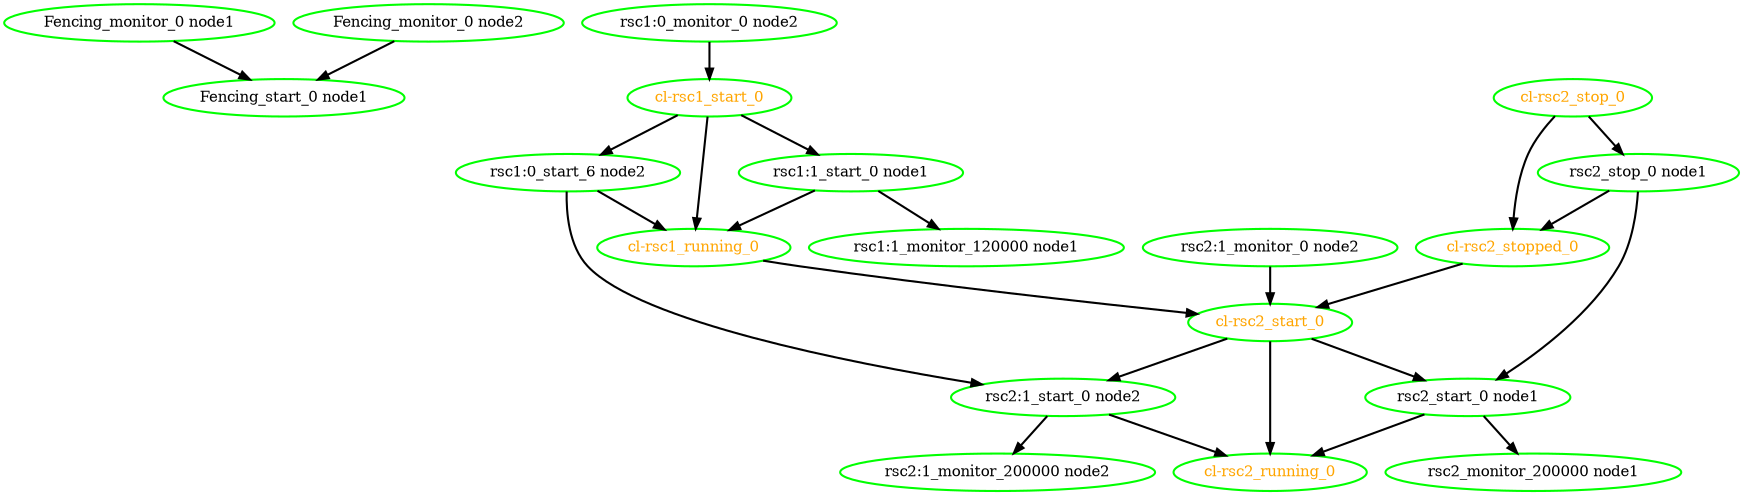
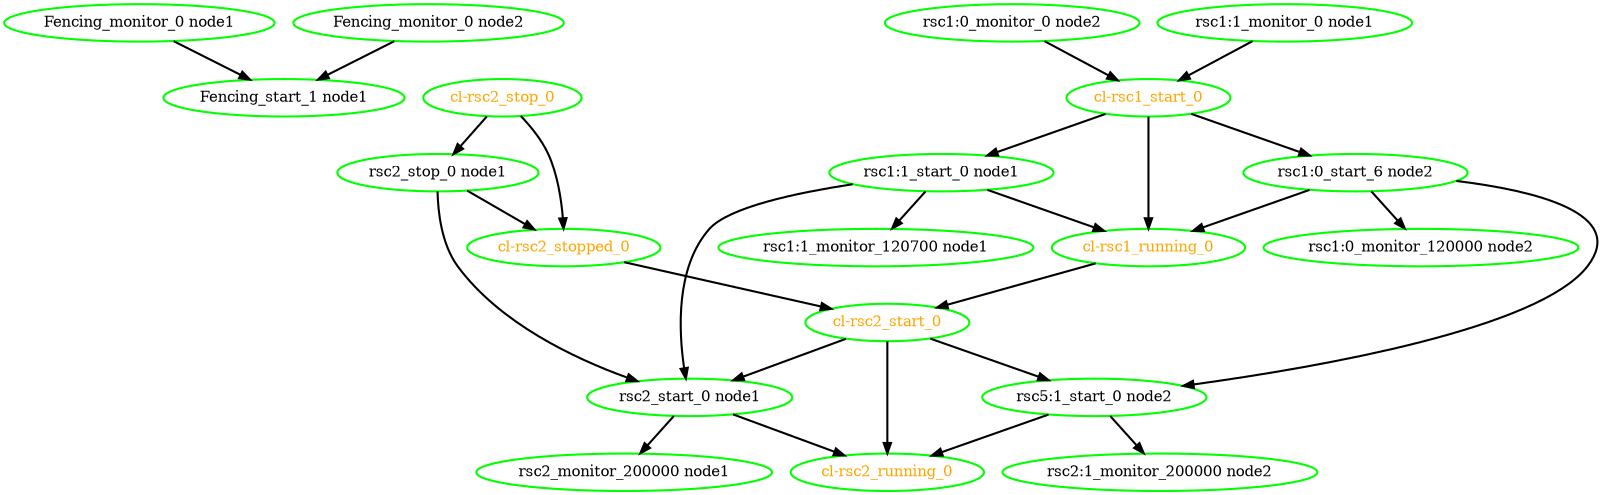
  digraph {
    node [color=green fontcolor=black style=bold]
    edge [style=bold]
    "Fencing_monitor_0 node1"
-   "Fencing_start_0 node1"
+   "Fencing_start_0 node1" [label="Fencing_start_1 node1"]
    "Fencing_monitor_0 node2"
    "cl-rsc1_running_0" [fontcolor=orange]
    "cl-rsc2_start_0" [fontcolor=orange]
    "cl-rsc2_running_0" [fontcolor=orange]
-   "rsc2:1_start_0 node2"
+   "rsc2:1_start_0 node2" [label="rsc5:1_start_0 node2"]
    "rsc2_start_0 node1"
    "rsc2:1_monitor_200000 node2"
    "rsc2_monitor_200000 node1"
    "cl-rsc1_start_0" [fontcolor=orange]
    n12 [label="rsc1:0_start_6 node2"]
    "rsc1:1_start_0 node1"
-   "rsc1:1_monitor_120000 node1"
+   "rsc1:0_monitor_120000 node2"
+   "rsc1:1_monitor_120000 node1" [label="rsc1:1_monitor_120700 node1"]
    "cl-rsc2_stop_0" [fontcolor=orange]
    "cl-rsc2_stopped_0" [fontcolor=orange]
    "rsc2_stop_0 node1"
    "rsc1:0_monitor_0 node2"
-   "rsc2:1_monitor_0 node2"
+   "rsc1:1_monitor_0 node1"
    "Fencing_monitor_0 node1" -> "Fencing_start_0 node1"
    "Fencing_monitor_0 node2" -> "Fencing_start_0 node1"
    "cl-rsc1_running_0" -> "cl-rsc2_start_0"
    "cl-rsc2_start_0" -> "cl-rsc2_running_0"
    "cl-rsc2_start_0" -> "rsc2:1_start_0 node2"
    "cl-rsc2_start_0" -> "rsc2_start_0 node1"
    "rsc2:1_start_0 node2" -> "cl-rsc2_running_0"
    "rsc2:1_start_0 node2" -> "rsc2:1_monitor_200000 node2"
    "rsc2_start_0 node1" -> "cl-rsc2_running_0"
    "rsc2_start_0 node1" -> "rsc2_monitor_200000 node1"
    "cl-rsc1_start_0" -> "cl-rsc1_running_0"
    "cl-rsc1_start_0" -> n12
    "cl-rsc1_start_0" -> "rsc1:1_start_0 node1"
    n12 -> "cl-rsc1_running_0"
    n12 -> "rsc2:1_start_0 node2"
+   n12 -> "rsc1:0_monitor_120000 node2"
    "rsc1:1_start_0 node1" -> "cl-rsc1_running_0"
+   "rsc1:1_start_0 node1" -> "rsc2_start_0 node1"
    "rsc1:1_start_0 node1" -> "rsc1:1_monitor_120000 node1"
    "cl-rsc2_stop_0" -> "cl-rsc2_stopped_0"
    "cl-rsc2_stop_0" -> "rsc2_stop_0 node1"
    "cl-rsc2_stopped_0" -> "cl-rsc2_start_0"
    "rsc2_stop_0 node1" -> "rsc2_start_0 node1"
    "rsc2_stop_0 node1" -> "cl-rsc2_stopped_0"
    "rsc1:0_monitor_0 node2" -> "cl-rsc1_start_0"
-   "rsc2:1_monitor_0 node2" -> "cl-rsc2_start_0"
+   "rsc1:1_monitor_0 node1" -> "cl-rsc1_start_0"
  }
